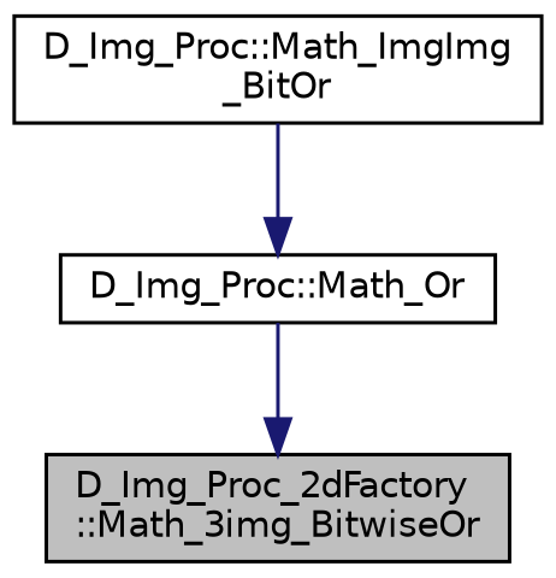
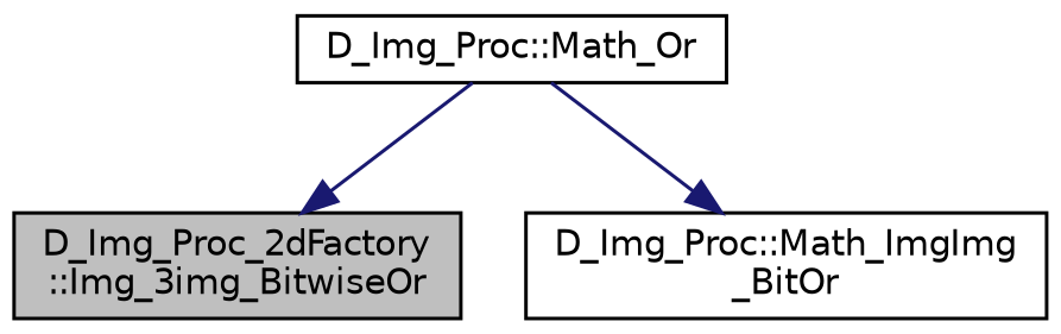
  digraph {
    rankdir=TB
    node [color=black fillcolor=white fontname=Helvetica fontsize=10 shape=record style=filled]
    edge [color=midnightblue fontname=Helvetica fontsize=10 labelfontname=Helvetica labelfontsize=10 style=solid]
-   n1 [fillcolor=grey75 fontcolor=black height=0.2 label="D_Img_Proc_2dFactory\l::Math_3img_BitwiseOr" width=0.4]
+   n1 [fillcolor=grey75 fontcolor=black height=0.2 label="D_Img_Proc_2dFactory\l::Img_3img_BitwiseOr" width=0.4]
    n2 [height=0.2 label="D_Img_Proc::Math_Or" width=0.4]
    n3 [height=0.2 label="D_Img_Proc::Math_ImgImg\l_BitOr" width=0.4]
    n2 -> n1
-   n3 -> n2
+   n2 -> n3
  }
